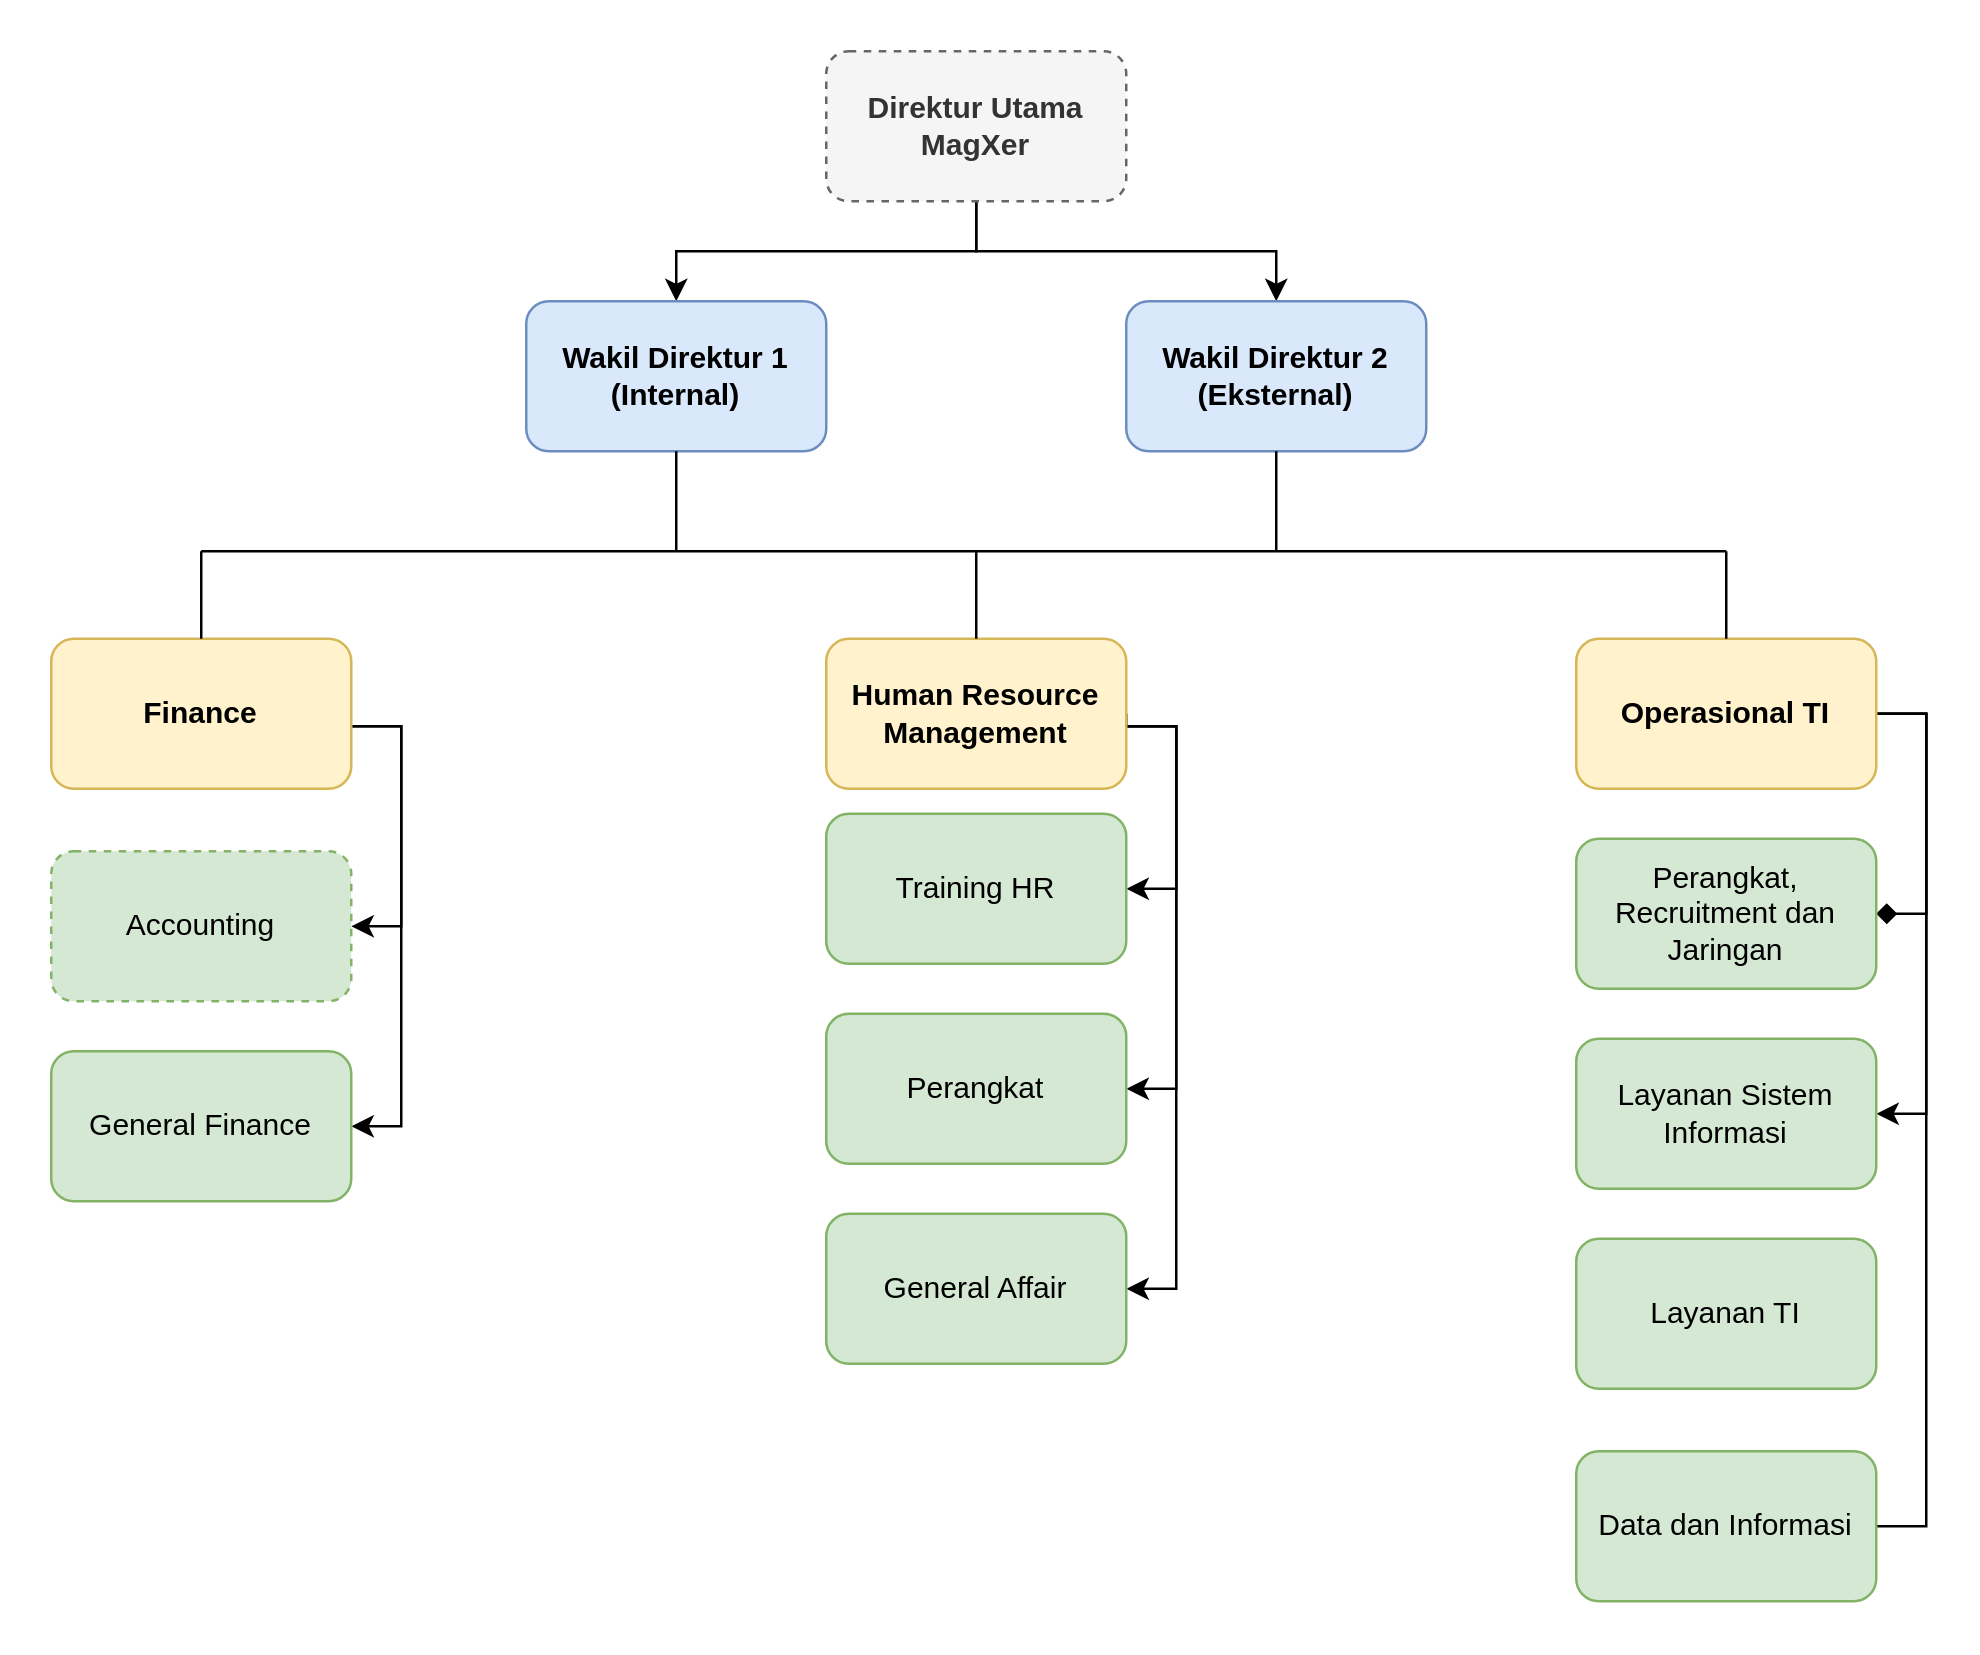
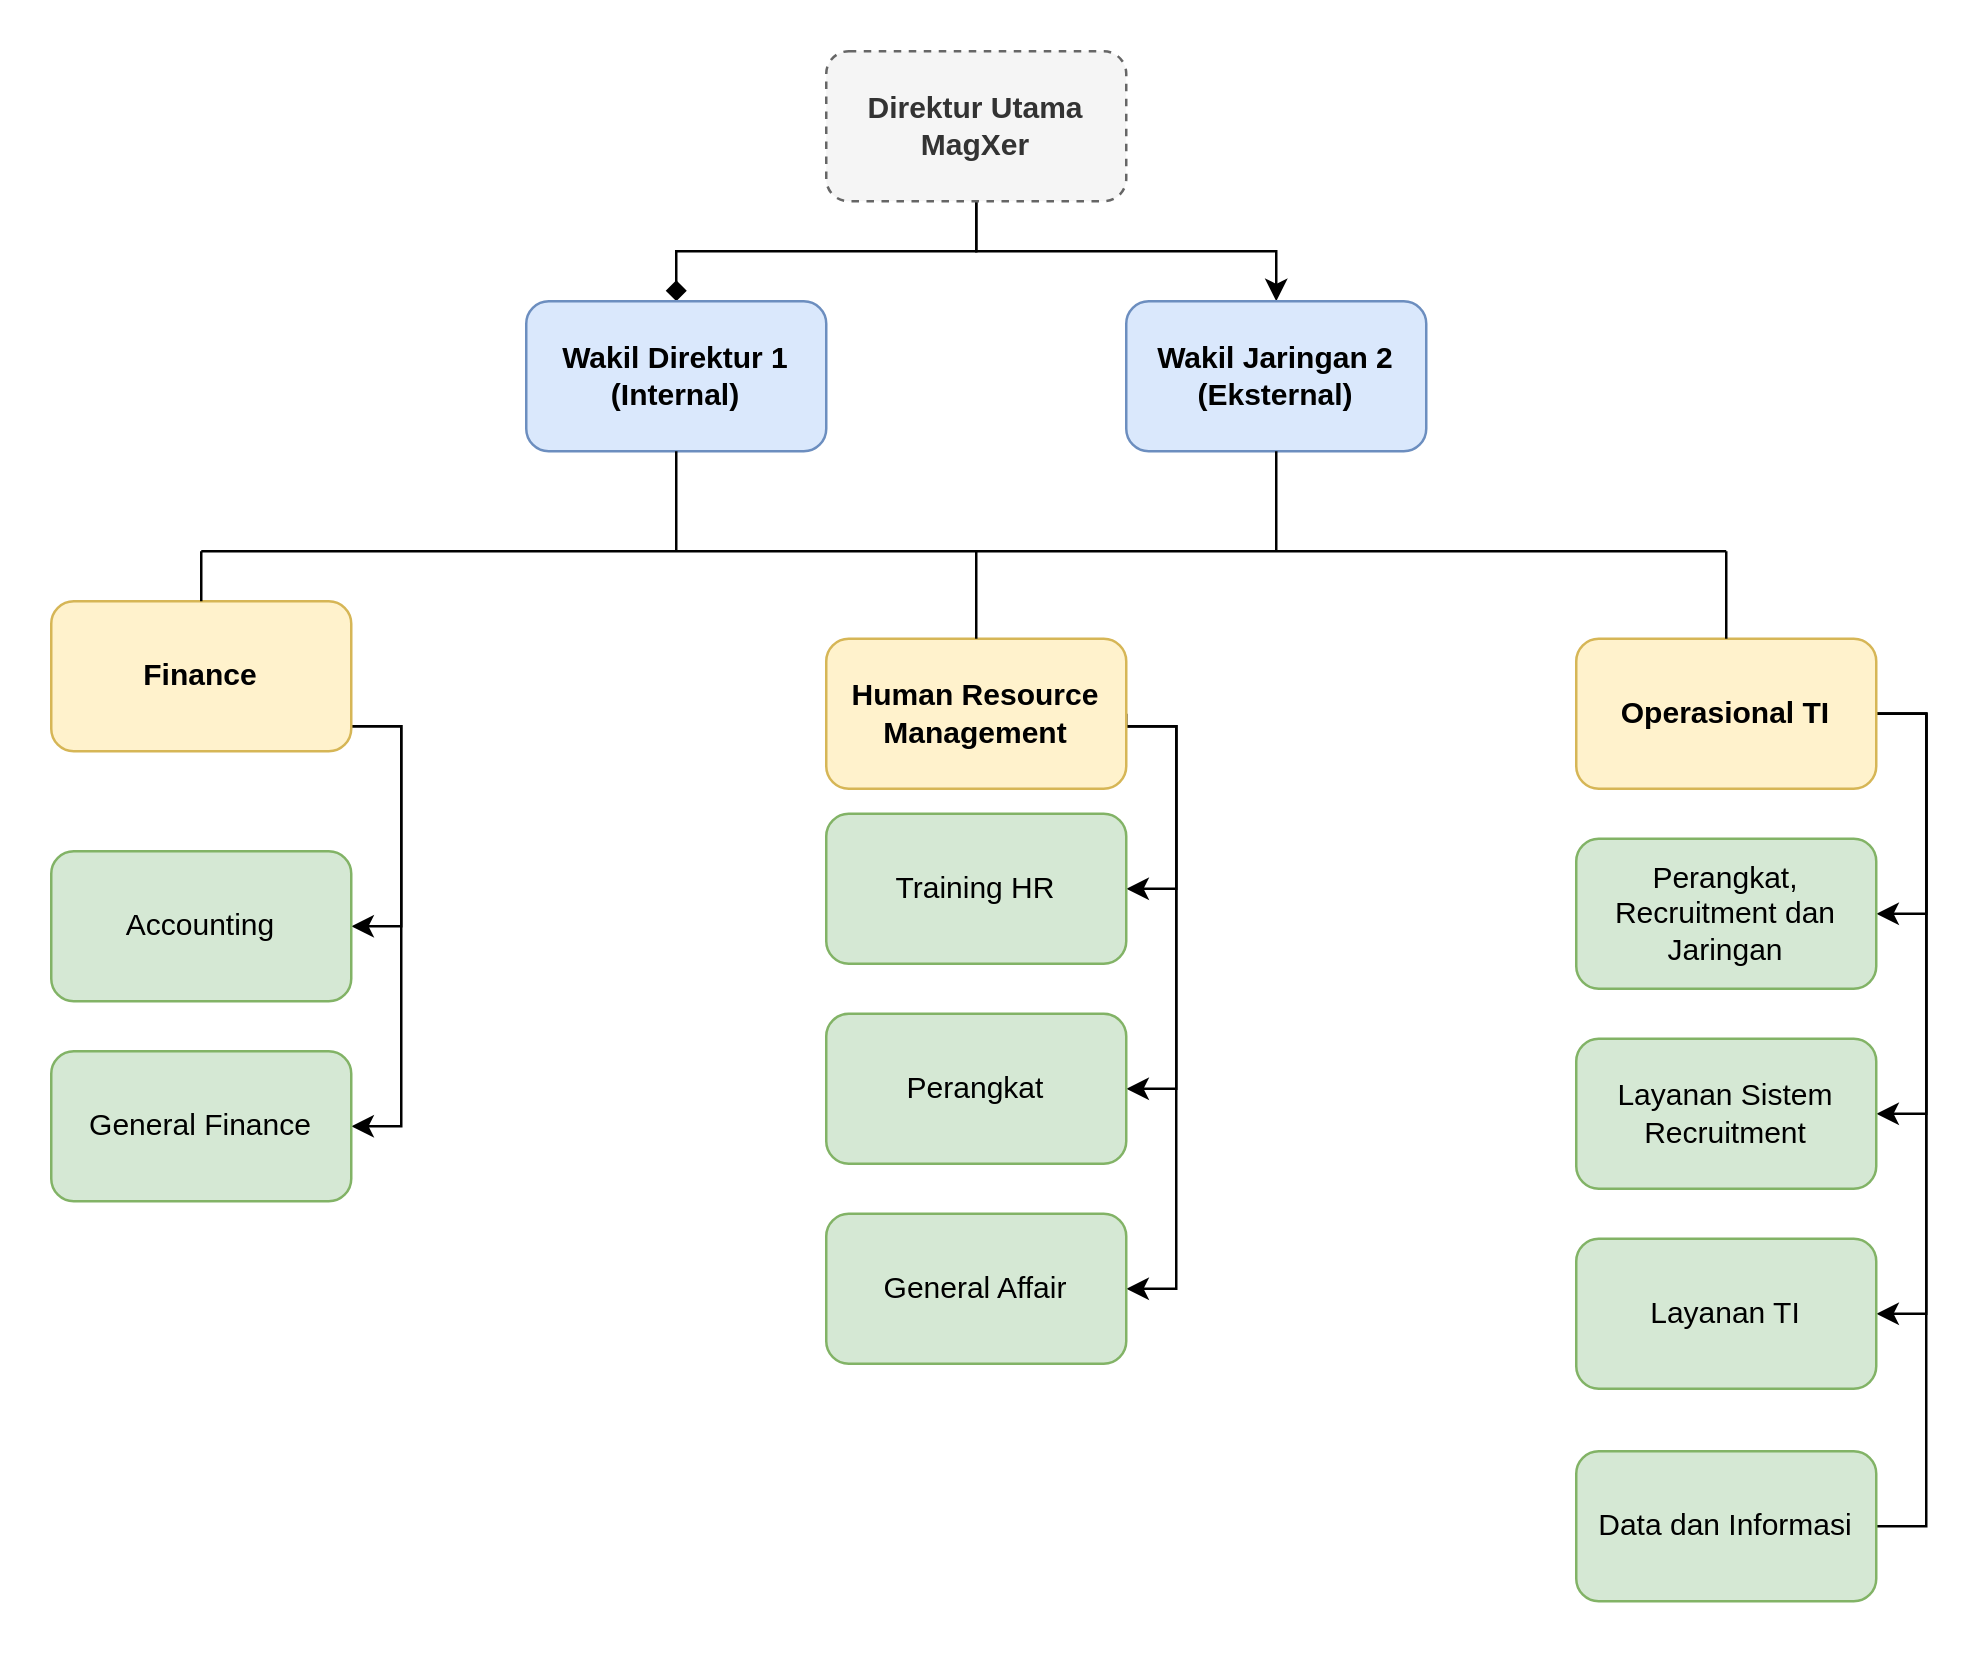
  <mxCell id="0" />
  <mxCell id="1" parent="0" />
- <mxCell id="2" style="edgeStyle=orthogonalEdgeStyle;rounded=0;orthogonalLoop=1;jettySize=auto;html=1;entryX=0.5;entryY=0;entryDx=0;entryDy=0;" parent="1" source="4" target="5" edge="1"><mxGeometry relative="1" as="geometry" /></mxCell>
+ <mxCell id="2" style="edgeStyle=orthogonalEdgeStyle;rounded=0;orthogonalLoop=1;jettySize=auto;html=1;entryX=0.5;entryY=0;entryDx=0;entryDy=0;endArrow=diamond;" parent="1" source="4" target="5" edge="1"><mxGeometry relative="1" as="geometry" /></mxCell>
  <mxCell id="3" style="edgeStyle=orthogonalEdgeStyle;rounded=0;orthogonalLoop=1;jettySize=auto;html=1;entryX=0.5;entryY=0;entryDx=0;entryDy=0;" parent="1" source="4" target="6" edge="1"><mxGeometry relative="1" as="geometry" /></mxCell>
  <mxCell id="4" value="Direktur Utama MagXer" style="rounded=1;whiteSpace=wrap;html=1;fillColor=#f5f5f5;fontColor=#333333;strokeColor=#666666;fontStyle=1;dashed=1;" parent="1" vertex="1"><mxGeometry x="330" y="20" width="120" height="60" as="geometry" /></mxCell>
  <mxCell id="5" value="Wakil Direktur 1 (Internal)" style="rounded=1;whiteSpace=wrap;html=1;fillColor=#dae8fc;strokeColor=#6c8ebf;fontStyle=1" parent="1" vertex="1"><mxGeometry x="210" y="120" width="120" height="60" as="geometry" /></mxCell>
- <mxCell id="6" value="Wakil Direktur 2 (Eksternal)" style="rounded=1;whiteSpace=wrap;html=1;fillColor=#dae8fc;strokeColor=#6c8ebf;fontStyle=1" parent="1" vertex="1"><mxGeometry x="450" y="120" width="120" height="60" as="geometry" /></mxCell>
+ <mxCell id="6" value="Wakil Jaringan 2 (Eksternal)" style="rounded=1;whiteSpace=wrap;html=1;fillColor=#dae8fc;strokeColor=#6c8ebf;fontStyle=1" parent="1" vertex="1"><mxGeometry x="450" y="120" width="120" height="60" as="geometry" /></mxCell>
  <mxCell id="7" style="edgeStyle=orthogonalEdgeStyle;rounded=0;orthogonalLoop=1;jettySize=auto;html=1;entryX=1;entryY=0.5;entryDx=0;entryDy=0;" parent="1" source="9" target="26" edge="1"><mxGeometry relative="1" as="geometry"><Array as="points"><mxPoint x="160" y="290" /><mxPoint x="160" y="370" /></Array></mxGeometry></mxCell>
  <mxCell id="8" style="edgeStyle=orthogonalEdgeStyle;rounded=0;orthogonalLoop=1;jettySize=auto;html=1;entryX=1;entryY=0.5;entryDx=0;entryDy=0;" parent="1" source="9" target="27" edge="1"><mxGeometry relative="1" as="geometry"><Array as="points"><mxPoint x="160" y="290" /><mxPoint x="160" y="450" /></Array></mxGeometry></mxCell>
- <mxCell id="9" value="Finance" style="rounded=1;whiteSpace=wrap;html=1;fillColor=#fff2cc;strokeColor=#d6b656;fontStyle=1" parent="1" vertex="1"><mxGeometry x="20" y="255" width="120" height="60" as="geometry" /></mxCell>
+ <mxCell id="9" value="Finance" style="rounded=1;whiteSpace=wrap;html=1;fillColor=#fff2cc;strokeColor=#d6b656;fontStyle=1" parent="1" vertex="1"><mxGeometry x="20" y="240" width="120" height="60" as="geometry" /></mxCell>
  <mxCell id="10" style="edgeStyle=orthogonalEdgeStyle;rounded=0;orthogonalLoop=1;jettySize=auto;html=1;entryX=1;entryY=0.5;entryDx=0;entryDy=0;" parent="1" source="13" target="20" edge="1"><mxGeometry relative="1" as="geometry"><Array as="points"><mxPoint x="470" y="290" /><mxPoint x="470" y="355" /></Array></mxGeometry></mxCell>
  <mxCell id="11" style="edgeStyle=orthogonalEdgeStyle;rounded=0;orthogonalLoop=1;jettySize=auto;html=1;entryX=1;entryY=0.5;entryDx=0;entryDy=0;" parent="1" source="13" target="21" edge="1"><mxGeometry relative="1" as="geometry"><Array as="points"><mxPoint x="470" y="290" /><mxPoint x="470" y="435" /></Array></mxGeometry></mxCell>
  <mxCell id="12" style="edgeStyle=orthogonalEdgeStyle;rounded=0;orthogonalLoop=1;jettySize=auto;html=1;entryX=1;entryY=0.5;entryDx=0;entryDy=0;exitX=1;exitY=0.5;exitDx=0;exitDy=0;" parent="1" source="13" target="22" edge="1"><mxGeometry relative="1" as="geometry"><Array as="points"><mxPoint x="450" y="290" /><mxPoint x="470" y="290" /><mxPoint x="470" y="515" /></Array></mxGeometry></mxCell>
  <mxCell id="13" value="Human Resource Management" style="rounded=1;whiteSpace=wrap;html=1;fillColor=#fff2cc;strokeColor=#d6b656;fontStyle=1" parent="1" vertex="1"><mxGeometry x="330" y="255" width="120" height="60" as="geometry" /></mxCell>
- <mxCell id="14" style="edgeStyle=orthogonalEdgeStyle;rounded=0;orthogonalLoop=1;jettySize=auto;html=1;entryX=1;entryY=0.5;entryDx=0;entryDy=0;endArrow=diamond;" parent="1" source="18" target="19" edge="1"><mxGeometry relative="1" as="geometry"><Array as="points"><mxPoint x="770" y="285" /><mxPoint x="770" y="365" /></Array></mxGeometry></mxCell>
+ <mxCell id="14" style="edgeStyle=orthogonalEdgeStyle;rounded=0;orthogonalLoop=1;jettySize=auto;html=1;entryX=1;entryY=0.5;entryDx=0;entryDy=0;" parent="1" source="18" target="19" edge="1"><mxGeometry relative="1" as="geometry"><Array as="points"><mxPoint x="770" y="285" /><mxPoint x="770" y="365" /></Array></mxGeometry></mxCell>
  <mxCell id="15" style="edgeStyle=orthogonalEdgeStyle;rounded=0;orthogonalLoop=1;jettySize=auto;html=1;entryX=1;entryY=0.5;entryDx=0;entryDy=0;" parent="1" source="18" target="23" edge="1"><mxGeometry relative="1" as="geometry"><Array as="points"><mxPoint x="770" y="285" /><mxPoint x="770" y="445" /></Array></mxGeometry></mxCell>
+ <mxCell id="16" style="edgeStyle=orthogonalEdgeStyle;rounded=0;orthogonalLoop=1;jettySize=auto;html=1;entryX=1;entryY=0.5;entryDx=0;entryDy=0;" parent="1" source="18" target="24" edge="1"><mxGeometry relative="1" as="geometry"><Array as="points"><mxPoint x="770" y="285" /><mxPoint x="770" y="525" /></Array></mxGeometry></mxCell>
  <mxCell id="17" style="edgeStyle=orthogonalEdgeStyle;rounded=0;orthogonalLoop=1;jettySize=auto;html=1;entryX=1;entryY=0.5;entryDx=0;entryDy=0;endArrow=none;" parent="1" source="18" target="25" edge="1"><mxGeometry relative="1" as="geometry"><Array as="points"><mxPoint x="770" y="285" /><mxPoint x="770" y="610" /></Array></mxGeometry></mxCell>
  <mxCell id="18" value="Operasional TI" style="rounded=1;whiteSpace=wrap;html=1;fillColor=#fff2cc;strokeColor=#d6b656;fontStyle=1" parent="1" vertex="1"><mxGeometry x="630" y="255" width="120" height="60" as="geometry" /></mxCell>
  <mxCell id="19" value="Perangkat, Recruitment dan Jaringan" style="rounded=1;whiteSpace=wrap;html=1;fillColor=#d5e8d4;strokeColor=#82b366;" parent="1" vertex="1"><mxGeometry x="630" y="335" width="120" height="60" as="geometry" /></mxCell>
  <mxCell id="20" value="Training HR" style="rounded=1;whiteSpace=wrap;html=1;fillColor=#d5e8d4;strokeColor=#82b366;" parent="1" vertex="1"><mxGeometry x="330" y="325" width="120" height="60" as="geometry" /></mxCell>
  <mxCell id="21" value="Perangkat" style="rounded=1;whiteSpace=wrap;html=1;fillColor=#d5e8d4;strokeColor=#82b366;" parent="1" vertex="1"><mxGeometry x="330" y="405" width="120" height="60" as="geometry" /></mxCell>
  <mxCell id="22" value="General Affair" style="rounded=1;whiteSpace=wrap;html=1;fillColor=#d5e8d4;strokeColor=#82b366;" parent="1" vertex="1"><mxGeometry x="330" y="485" width="120" height="60" as="geometry" /></mxCell>
- <mxCell id="23" value="Layanan Sistem Informasi" style="rounded=1;whiteSpace=wrap;html=1;fillColor=#d5e8d4;strokeColor=#82b366;" parent="1" vertex="1"><mxGeometry x="630" y="415" width="120" height="60" as="geometry" /></mxCell>
+ <mxCell id="23" value="Layanan Sistem Recruitment" style="rounded=1;whiteSpace=wrap;html=1;fillColor=#d5e8d4;strokeColor=#82b366;" parent="1" vertex="1"><mxGeometry x="630" y="415" width="120" height="60" as="geometry" /></mxCell>
  <mxCell id="24" value="Layanan TI" style="rounded=1;whiteSpace=wrap;html=1;fillColor=#d5e8d4;strokeColor=#82b366;" parent="1" vertex="1"><mxGeometry x="630" y="495" width="120" height="60" as="geometry" /></mxCell>
  <mxCell id="25" value="Data dan Informasi" style="rounded=1;whiteSpace=wrap;html=1;fillColor=#d5e8d4;strokeColor=#82b366;" parent="1" vertex="1"><mxGeometry x="630" y="580" width="120" height="60" as="geometry" /></mxCell>
- <mxCell id="26" value="Accounting" style="rounded=1;whiteSpace=wrap;html=1;fillColor=#d5e8d4;strokeColor=#82b366;dashed=1;" parent="1" vertex="1"><mxGeometry x="20" y="340" width="120" height="60" as="geometry" /></mxCell>
+ <mxCell id="26" value="Accounting" style="rounded=1;whiteSpace=wrap;html=1;fillColor=#d5e8d4;strokeColor=#82b366;" parent="1" vertex="1"><mxGeometry x="20" y="340" width="120" height="60" as="geometry" /></mxCell>
  <mxCell id="27" value="General Finance" style="rounded=1;whiteSpace=wrap;html=1;fillColor=#d5e8d4;strokeColor=#82b366;" parent="1" vertex="1"><mxGeometry x="20" y="420" width="120" height="60" as="geometry" /></mxCell>
  <mxCell id="28" value="" style="endArrow=none;html=1;rounded=0;" parent="1" edge="1"><mxGeometry width="50" height="50" relative="1" as="geometry"><mxPoint x="80" y="220" as="sourcePoint" /><mxPoint x="690" y="220" as="targetPoint" /></mxGeometry></mxCell>
  <mxCell id="29" value="" style="endArrow=none;html=1;rounded=0;entryX=0.5;entryY=1;entryDx=0;entryDy=0;" parent="1" target="5" edge="1"><mxGeometry width="50" height="50" relative="1" as="geometry"><mxPoint x="270" y="220" as="sourcePoint" /><mxPoint x="460" y="240" as="targetPoint" /></mxGeometry></mxCell>
  <mxCell id="30" value="" style="endArrow=none;html=1;rounded=0;entryX=0.5;entryY=1;entryDx=0;entryDy=0;" parent="1" target="6" edge="1"><mxGeometry width="50" height="50" relative="1" as="geometry"><mxPoint x="510" y="220" as="sourcePoint" /><mxPoint x="460" y="240" as="targetPoint" /></mxGeometry></mxCell>
  <mxCell id="31" value="" style="endArrow=none;html=1;rounded=0;exitX=0.5;exitY=0;exitDx=0;exitDy=0;" parent="1" source="9" edge="1"><mxGeometry width="50" height="50" relative="1" as="geometry"><mxPoint x="410" y="400" as="sourcePoint" /><mxPoint x="80" y="220" as="targetPoint" /></mxGeometry></mxCell>
  <mxCell id="32" value="" style="endArrow=none;html=1;rounded=0;exitX=0.5;exitY=0;exitDx=0;exitDy=0;" parent="1" source="18" edge="1"><mxGeometry width="50" height="50" relative="1" as="geometry"><mxPoint x="410" y="360" as="sourcePoint" /><mxPoint x="690" y="220" as="targetPoint" /></mxGeometry></mxCell>
  <mxCell id="33" value="" style="endArrow=none;html=1;rounded=0;exitX=0.5;exitY=0;exitDx=0;exitDy=0;" parent="1" source="13" edge="1"><mxGeometry width="50" height="50" relative="1" as="geometry"><mxPoint x="410" y="360" as="sourcePoint" /><mxPoint x="390" y="220" as="targetPoint" /></mxGeometry></mxCell>
